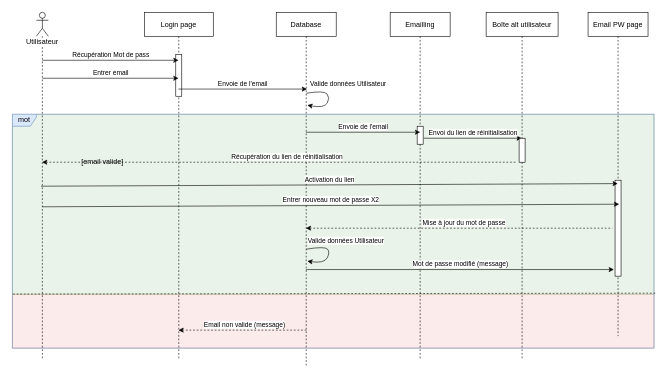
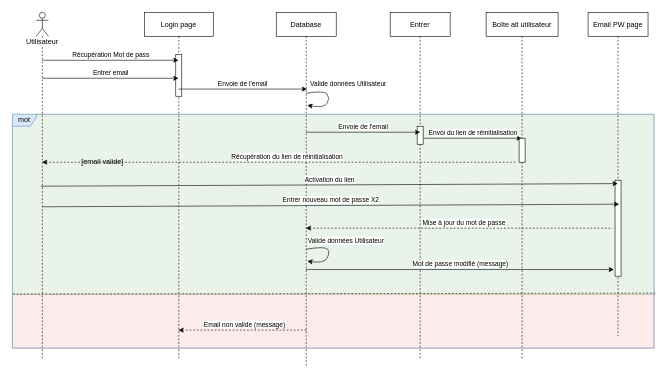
  <mxCell id="0" />
  <mxCell id="1" parent="0" />
  <mxCell id="2" value="" style="rounded=0;whiteSpace=wrap;html=1;fillColor=#f8cecc;strokeColor=#b85450;opacity=40;" vertex="1" parent="1"><mxGeometry y="490" width="1070" height="90" as="geometry" x="20" /></mxCell>
  <mxCell id="3" value="" style="rounded=0;whiteSpace=wrap;html=1;fillColor=#d5e8d4;strokeColor=#82b366;opacity=50;" vertex="1" parent="1"><mxGeometry y="190" width="1070" height="300" as="geometry" x="20" /></mxCell>
  <mxCell id="4" value="Login page" style="shape=umlLifeline;perimeter=lifelinePerimeter;container=1;collapsible=0;recursiveResize=0;rounded=0;shadow=0;strokeWidth=1;" parent="1" vertex="1"><mxGeometry x="240" y="20" width="115" height="580" as="geometry" /></mxCell>
  <mxCell id="5" value="" style="points=[];perimeter=orthogonalPerimeter;rounded=0;shadow=0;strokeWidth=1;" vertex="1" parent="4"><mxGeometry x="52.5" y="70" width="10" height="70" as="geometry" /></mxCell>
  <mxCell id="6" value="Database" style="shape=umlLifeline;perimeter=lifelinePerimeter;container=1;collapsible=0;recursiveResize=0;rounded=0;shadow=0;strokeWidth=1;" parent="1" vertex="1"><mxGeometry x="460" y="20" width="100" height="590" as="geometry" /></mxCell>
  <mxCell id="7" value="Valide données Utilisateur" style="curved=1;endArrow=classic;html=1;rounded=0;exitX=0.5;exitY=0.213;exitDx=0;exitDy=0;exitPerimeter=0;entryX=0.519;entryY=0.25;entryDx=0;entryDy=0;entryPerimeter=0;verticalAlign=bottom;" edge="1" parent="6"><mxGeometry x="0.003" y="32" width="50" height="50" relative="1" as="geometry"><mxPoint x="50" y="135.02" as="sourcePoint" /><mxPoint x="51.9" y="155" as="targetPoint" /><Array as="points"><mxPoint x="80" y="130" /><mxPoint x="90" y="143" /><mxPoint x="80" y="160" /></Array><mxPoint x="3" y="-32" as="offset" /></mxGeometry></mxCell>
  <mxCell id="8" value="Valide données Utilisateur" style="curved=1;endArrow=classic;html=1;rounded=0;exitX=0.5;exitY=0.213;exitDx=0;exitDy=0;exitPerimeter=0;entryX=0.519;entryY=0.25;entryDx=0;entryDy=0;entryPerimeter=0;verticalAlign=bottom;" parent="6" edge="1"><mxGeometry x="-0.053" y="28" width="50" height="50" relative="1" as="geometry"><mxPoint x="50" y="395.02" as="sourcePoint" /><mxPoint x="51.9" y="415" as="targetPoint" /><Array as="points"><mxPoint x="81" y="390" /><mxPoint x="90" y="400" /><mxPoint x="80" y="419" /></Array><mxPoint x="1" y="-23" as="offset" /></mxGeometry></mxCell>
  <mxCell id="9" value="mot" style="shape=umlFrame;whiteSpace=wrap;html=1;width=40;height=20;fillColor=#dae8fc;strokeColor=#6c8ebf;gradientColor=none;swimlaneFillColor=none;" parent="1" vertex="1"><mxGeometry y="190" width="1070" height="390" as="geometry" x="20" /></mxCell>
  <mxCell id="10" value="Utilisateur" style="shape=umlLifeline;participant=umlActor;perimeter=lifelinePerimeter;whiteSpace=wrap;html=1;container=1;collapsible=0;recursiveResize=0;verticalAlign=top;spacingTop=36;outlineConnect=0;align=center;labelBackgroundColor=default;size=40;" parent="1" vertex="1"><mxGeometry x="60" y="20" width="20" height="580" as="geometry" /></mxCell>
  <mxCell id="11" value="Email non valide (message)" style="endArrow=none;html=1;rounded=0;verticalAlign=bottom;startArrow=classic;startFill=1;endFill=0;dashed=1;" edge="1" parent="10" source="4"><mxGeometry x="0.034" width="50" height="50" relative="1" as="geometry"><mxPoint x="-60" y="530" as="sourcePoint" /><mxPoint x="450.87" y="530" as="targetPoint" /><mxPoint x="-1" as="offset" /></mxGeometry></mxCell>
  <mxCell id="12" value="" style="endArrow=none;dashed=1;html=1;rounded=0;entryX=1.003;entryY=0.765;entryDx=0;entryDy=0;entryPerimeter=0;exitX=0.001;exitY=0.769;exitDx=0;exitDy=0;exitPerimeter=0;" parent="1" source="9" target="9" edge="1"><mxGeometry width="50" height="50" relative="1" as="geometry"><mxPoint x="1160" y="470" as="sourcePoint" /><mxPoint x="1170" y="370" as="targetPoint" /></mxGeometry></mxCell>
  <mxCell id="13" value="[email valide]" style="text;html=1;align=center;verticalAlign=middle;resizable=0;points=[];autosize=1;strokeColor=none;fillColor=none;" parent="1" vertex="1"><mxGeometry x="125" y="260" width="90" height="20" as="geometry" /></mxCell>
  <mxCell id="14" value="Boîte alt utilisateur" style="shape=umlLifeline;perimeter=lifelinePerimeter;container=1;collapsible=0;recursiveResize=0;rounded=0;shadow=0;strokeWidth=1;" vertex="1" parent="1"><mxGeometry x="810" y="20" width="120" height="580" as="geometry" /></mxCell>
  <mxCell id="15" value="Envoi du lien de réinitialisation" style="endArrow=classic;html=1;rounded=0;verticalAlign=bottom;" edge="1" parent="14" target="14"><mxGeometry width="50" height="50" relative="1" as="geometry"><mxPoint x="-104" y="210" as="sourcePoint" /><mxPoint x="95.48" y="210" as="targetPoint" /></mxGeometry></mxCell>
  <mxCell id="16" value="Récupération du lien de réinitialisation" style="endArrow=none;html=1;rounded=0;verticalAlign=bottom;startArrow=classic;startFill=1;endFill=0;dashed=1;" edge="1" parent="14" source="10"><mxGeometry x="0.034" width="50" height="50" relative="1" as="geometry"><mxPoint x="-163.0" y="250.0" as="sourcePoint" /><mxPoint x="49.69" y="250.0" as="targetPoint" /><mxPoint x="-1" as="offset" /></mxGeometry></mxCell>
  <mxCell id="17" value="Mise à jour du mot de passe" style="endArrow=none;html=1;rounded=0;verticalAlign=bottom;startArrow=classic;startFill=1;endFill=0;dashed=1;" edge="1" parent="14" source="6"><mxGeometry x="0.034" width="50" height="50" relative="1" as="geometry"><mxPoint x="-589.996" y="360" as="sourcePoint" /><mxPoint x="210.37" y="360" as="targetPoint" /><mxPoint x="-1" as="offset" /></mxGeometry></mxCell>
  <mxCell id="18" value="" style="points=[];perimeter=orthogonalPerimeter;rounded=0;shadow=0;strokeWidth=1;" vertex="1" parent="14"><mxGeometry x="55" y="210" width="10" height="40" as="geometry" /></mxCell>
  <mxCell id="19" value="Récupération Mot de pass" style="endArrow=classic;html=1;rounded=0;verticalAlign=bottom;" edge="1" parent="1"><mxGeometry width="50" height="50" relative="1" as="geometry"><mxPoint x="70" y="100" as="sourcePoint" /><mxPoint x="297" y="100" as="targetPoint" /></mxGeometry></mxCell>
  <mxCell id="20" value="Envoie de l'email" style="endArrow=classic;html=1;rounded=0;verticalAlign=bottom;entryX=0.513;entryY=0.217;entryDx=0;entryDy=0;entryPerimeter=0;" edge="1" parent="1" source="4" target="6"><mxGeometry width="50" height="50" relative="1" as="geometry"><mxPoint x="355" y="130" as="sourcePoint" /><mxPoint x="582" y="130" as="targetPoint" /></mxGeometry></mxCell>
  <mxCell id="21" value="Entrer email" style="endArrow=classic;html=1;rounded=0;verticalAlign=bottom;" edge="1" parent="1"><mxGeometry width="50" height="50" relative="1" as="geometry"><mxPoint x="70" y="130" as="sourcePoint" /><mxPoint x="297" y="130" as="targetPoint" /></mxGeometry></mxCell>
- <mxCell id="22" value="Emailling" style="shape=umlLifeline;perimeter=lifelinePerimeter;container=1;collapsible=0;recursiveResize=0;rounded=0;shadow=0;strokeWidth=1;" vertex="1" parent="1"><mxGeometry x="650" y="20" width="100" height="580" as="geometry" /></mxCell>
+ <mxCell id="22" value="Entrer" style="shape=umlLifeline;perimeter=lifelinePerimeter;container=1;collapsible=0;recursiveResize=0;rounded=0;shadow=0;strokeWidth=1;" vertex="1" parent="1"><mxGeometry x="650" y="20" width="100" height="580" as="geometry" /></mxCell>
  <mxCell id="23" value="" style="points=[];perimeter=orthogonalPerimeter;rounded=0;shadow=0;strokeWidth=1;" parent="22" vertex="1"><mxGeometry x="45" y="190" width="10" height="30" as="geometry" /></mxCell>
  <mxCell id="24" value="Email PW page" style="shape=umlLifeline;perimeter=lifelinePerimeter;container=1;collapsible=0;recursiveResize=0;rounded=0;shadow=0;strokeWidth=1;" vertex="1" parent="1"><mxGeometry x="980" y="20" width="100" height="540" as="geometry" /></mxCell>
  <mxCell id="25" value="" style="points=[];perimeter=orthogonalPerimeter;rounded=0;shadow=0;strokeWidth=1;" vertex="1" parent="24"><mxGeometry x="45" y="280" width="10" height="160" as="geometry" /></mxCell>
  <mxCell id="26" value="Activation du lien" style="endArrow=classic;html=1;rounded=0;verticalAlign=bottom;entryX=0.496;entryY=0.529;entryDx=0;entryDy=0;entryPerimeter=0;" edge="1" parent="1" target="24"><mxGeometry width="50" height="50" relative="1" as="geometry"><mxPoint x="67.75" y="310" as="sourcePoint" /><mxPoint x="282.25" y="310" as="targetPoint" /></mxGeometry></mxCell>
  <mxCell id="27" value="Entrer nouveau mot de passe X2" style="endArrow=classic;html=1;rounded=0;verticalAlign=bottom;entryX=0.496;entryY=0.529;entryDx=0;entryDy=0;entryPerimeter=0;" edge="1" parent="1"><mxGeometry width="50" height="50" relative="1" as="geometry"><mxPoint x="70" y="344.34" as="sourcePoint" /><mxPoint x="1031.85" y="340" as="targetPoint" /></mxGeometry></mxCell>
  <mxCell id="28" value="Envoie de l'email" style="endArrow=classic;html=1;rounded=0;verticalAlign=bottom;" edge="1" parent="1" source="6"><mxGeometry width="50" height="50" relative="1" as="geometry"><mxPoint x="510.004" y="210" as="sourcePoint" /><mxPoint x="700" y="220" as="targetPoint" /></mxGeometry></mxCell>
  <mxCell id="29" value="Mot de passe modifié (message)" style="endArrow=classic;html=1;rounded=0;verticalAlign=bottom;" edge="1" parent="1" source="6"><mxGeometry width="50" height="50" relative="1" as="geometry"><mxPoint x="510" y="460" as="sourcePoint" /><mxPoint x="1023" y="449" as="targetPoint" /></mxGeometry></mxCell>
